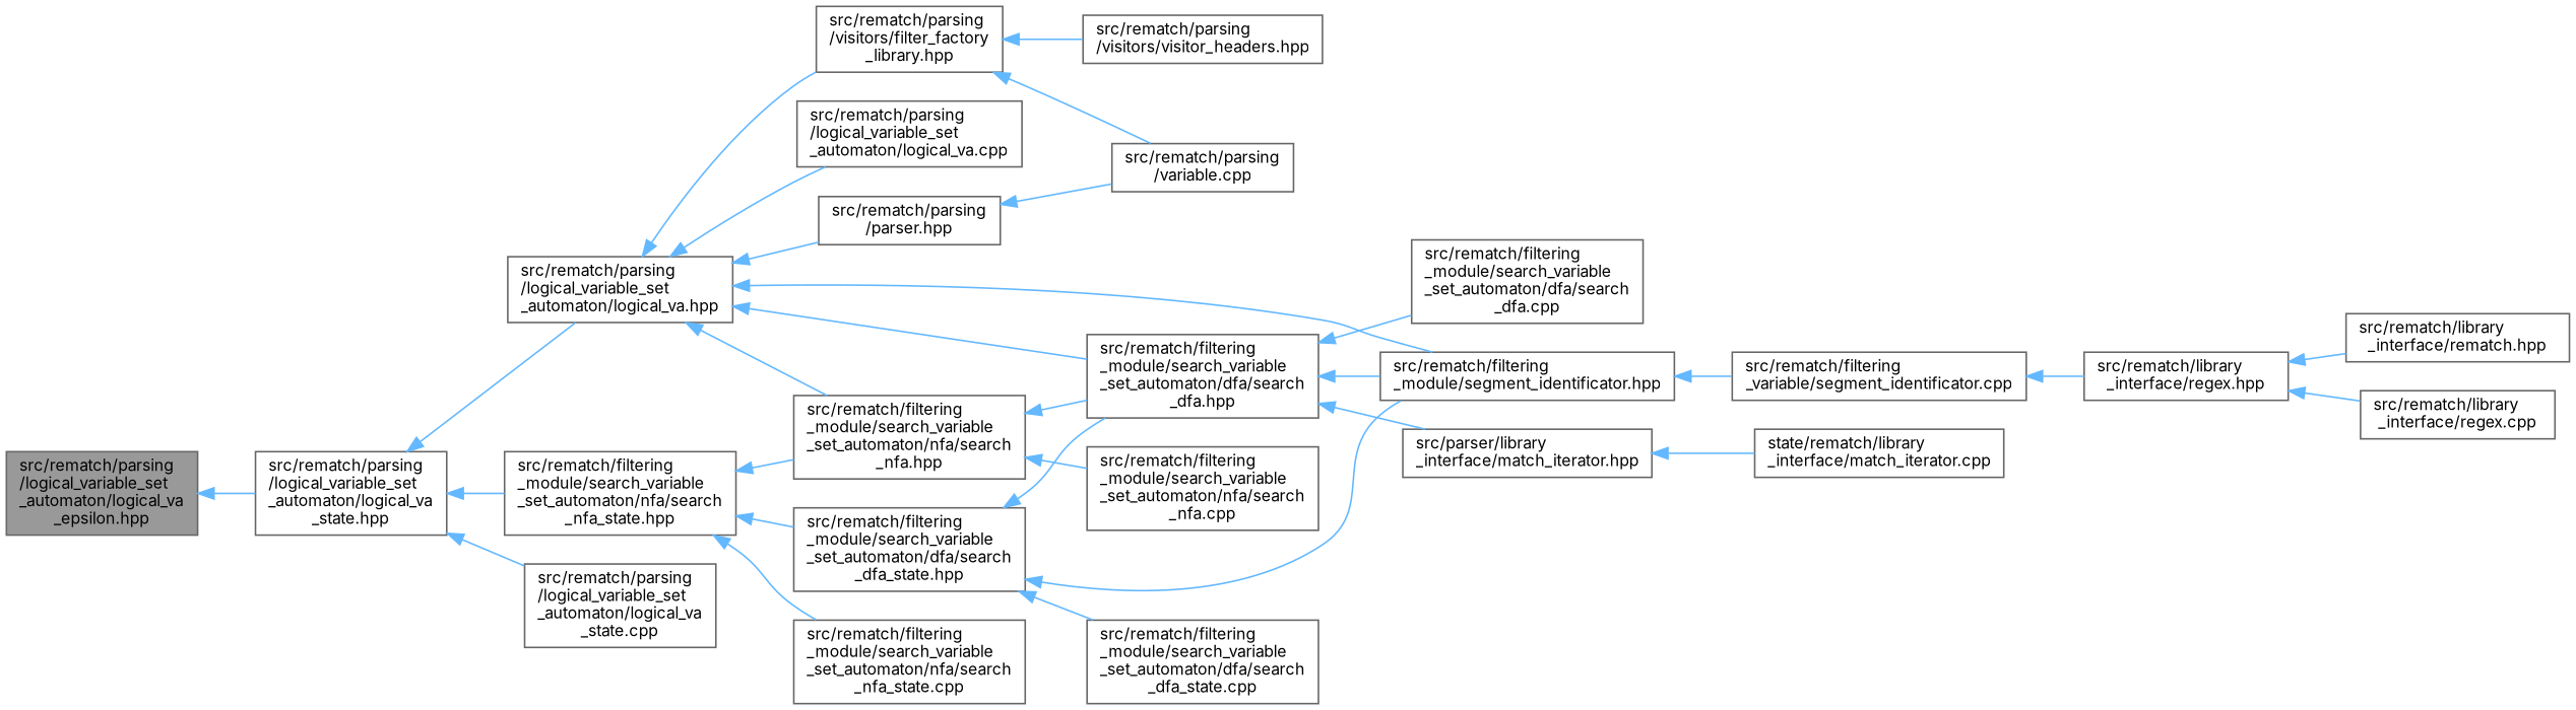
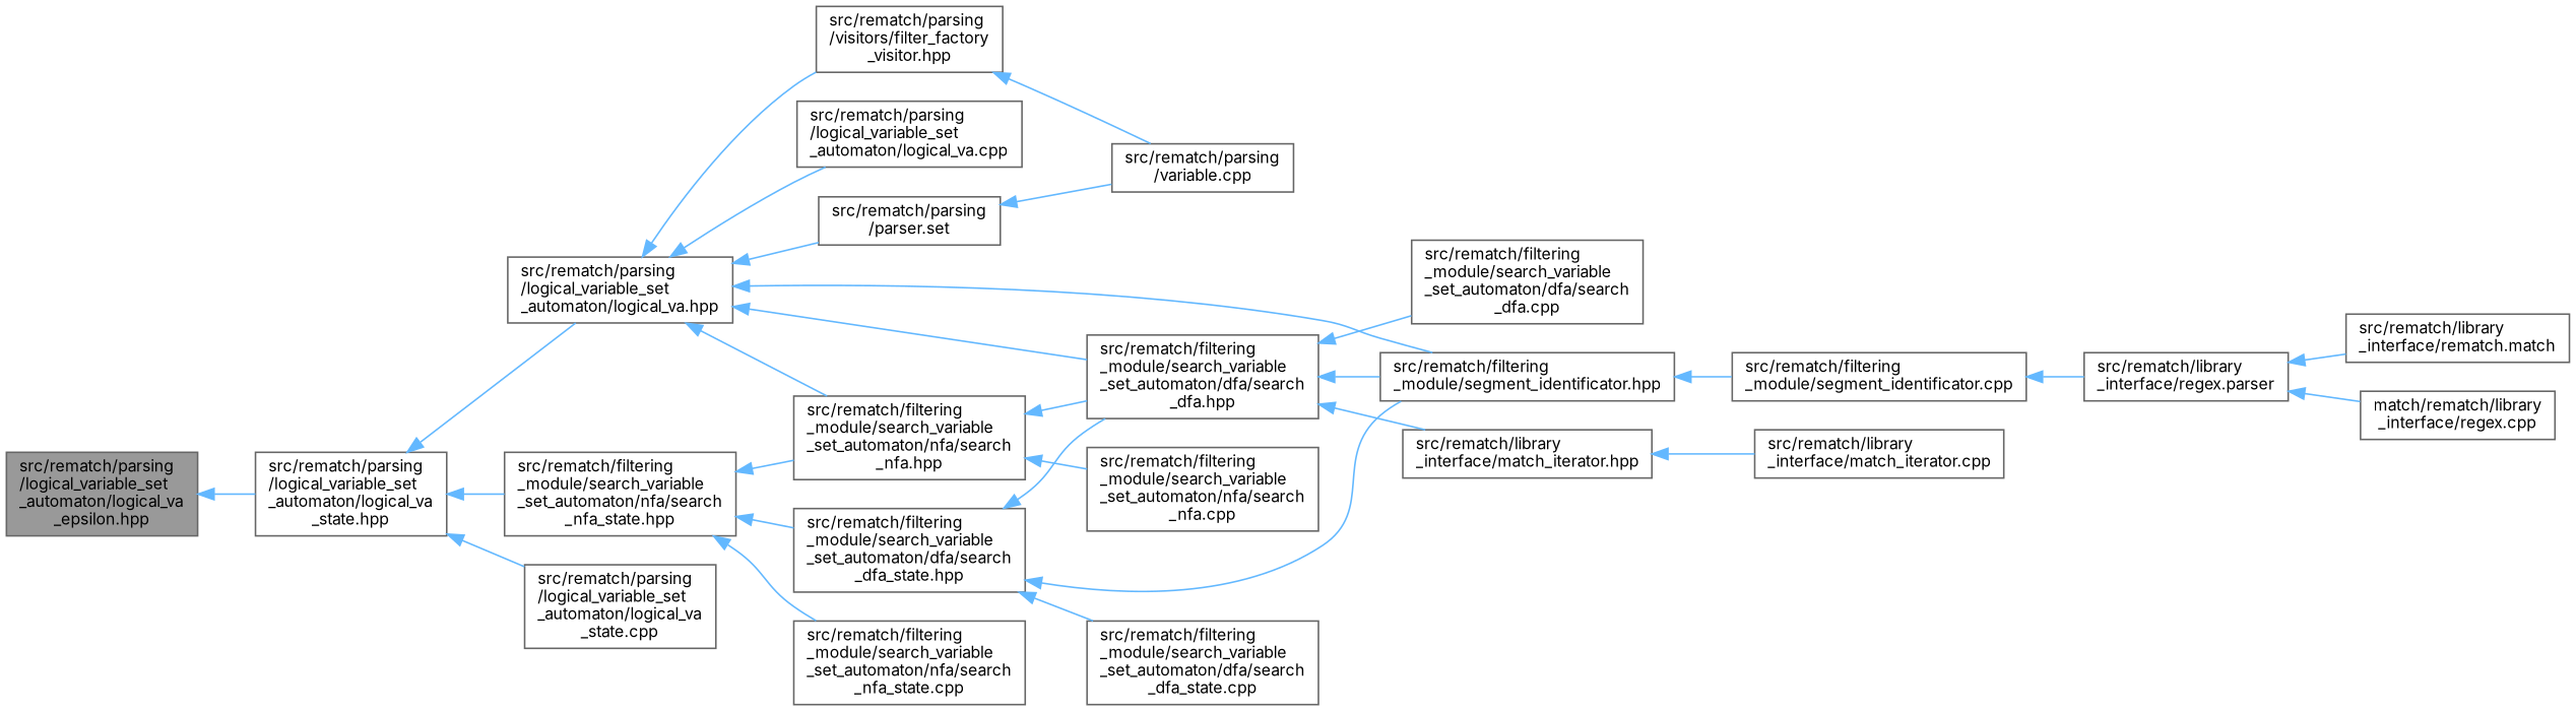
  digraph {
    fontname=Inter
    rankdir=LR
    node [color=grey40 fillcolor=white fontname=Inter fontsize=10 shape=box style=filled]
    edge [color=steelblue1 dir=back fontname=Inter fontsize=10 labelfontname=Helvetica labelfontsize=10 style=solid]
    n1 [color=gray40 fillcolor=grey60 fontcolor=black height=0.2 label="src/rematch/parsing\l/logical_variable_set\l_automaton/logical_va\l_epsilon.hpp" width=0.4]
    n2 [height=0.2 label="src/rematch/parsing\l/logical_variable_set\l_automaton/logical_va\l_state.hpp" width=0.4]
    n3 [height=0.2 label="src/rematch/filtering\l_module/search_variable\l_set_automaton/nfa/search\l_nfa_state.hpp" width=0.4]
    n4 [height=0.2 label="src/rematch/parsing\l/logical_variable_set\l_automaton/logical_va.hpp" width=0.4]
    n5 [height=0.2 label="src/rematch/parsing\l/logical_variable_set\l_automaton/logical_va\l_state.cpp" width=0.4]
    n6 [height=0.2 label="src/rematch/filtering\l_module/search_variable\l_set_automaton/dfa/search\l_dfa_state.hpp" width=0.4]
    n7 [height=0.2 label="src/rematch/filtering\l_module/search_variable\l_set_automaton/nfa/search\l_nfa.hpp" width=0.4]
    n8 [height=0.2 label="src/rematch/filtering\l_module/search_variable\l_set_automaton/nfa/search\l_nfa_state.cpp" width=0.4]
    n9 [height=0.2 label="src/rematch/filtering\l_module/search_variable\l_set_automaton/dfa/search\l_dfa.hpp" width=0.4]
    n10 [height=0.2 label="src/rematch/filtering\l_module/segment_identificator.hpp" width=0.4]
    n11 [height=0.2 label="src/rematch/parsing\l/logical_variable_set\l_automaton/logical_va.cpp" width=0.4]
-   n12 [height=0.2 label="src/rematch/parsing\l/parser.hpp" width=0.4]
-   n13 [height=0.2 label="src/rematch/parsing\l/visitors/filter_factory\l_library.hpp" width=0.4]
+   n12 [height=0.2 label="src/rematch/parsing\l/parser.set" width=0.4]
+   n13 [height=0.2 label="src/rematch/parsing\l/visitors/filter_factory\l_visitor.hpp" width=0.4]
    n14 [height=0.2 label="src/rematch/filtering\l_module/search_variable\l_set_automaton/dfa/search\l_dfa_state.cpp" width=0.4]
    n15 [height=0.2 label="src/rematch/filtering\l_module/search_variable\l_set_automaton/nfa/search\l_nfa.cpp" width=0.4]
    n16 [height=0.2 label="src/rematch/filtering\l_module/search_variable\l_set_automaton/dfa/search\l_dfa.cpp" width=0.4]
-   n17 [height=0.2 label="src/parser/library\l_interface/match_iterator.hpp" width=0.4]
-   n18 [height=0.2 label="src/rematch/filtering\l_variable/segment_identificator.cpp" width=0.4]
-   n19 [height=0.2 label="state/rematch/library\l_interface/match_iterator.cpp" width=0.4]
-   n20 [height=0.2 label="src/rematch/library\l_interface/regex.hpp" width=0.4]
-   n21 [height=0.2 label="src/rematch/library\l_interface/rematch.hpp" width=0.4]
-   n22 [height=0.2 label="src/rematch/library\l_interface/regex.cpp" width=0.4]
+   n17 [height=0.2 label="src/rematch/library\l_interface/match_iterator.hpp" width=0.4]
+   n18 [height=0.2 label="src/rematch/filtering\l_module/segment_identificator.cpp" width=0.4]
+   n19 [height=0.2 label="src/rematch/library\l_interface/match_iterator.cpp" width=0.4]
+   n20 [height=0.2 label="src/rematch/library\l_interface/regex.parser" width=0.4]
+   n21 [height=0.2 label="src/rematch/library\l_interface/rematch.match" width=0.4]
+   n22 [height=0.2 label="match/rematch/library\l_interface/regex.cpp" width=0.4]
    n23 [height=0.2 label="src/rematch/parsing\l/variable.cpp" width=0.4]
-   n24 [height=0.2 label="src/rematch/parsing\l/visitors/visitor_headers.hpp" width=0.4]
    n1 -> n2
    n2 -> n3
    n2 -> n4
    n2 -> n5
    n3 -> n6
    n3 -> n7
    n3 -> n8
    n4 -> n7
    n4 -> n9
    n4 -> n10
    n4 -> n11
    n4 -> n12
    n4 -> n13
    n6 -> n9
    n6 -> n10
    n6 -> n14
    n7 -> n9
    n7 -> n15
    n9 -> n10
    n9 -> n16
    n9 -> n17
    n10 -> n18
    n12 -> n23
    n13 -> n23
-   n13 -> n24
    n17 -> n19
    n18 -> n20
    n20 -> n21
    n20 -> n22
  }
